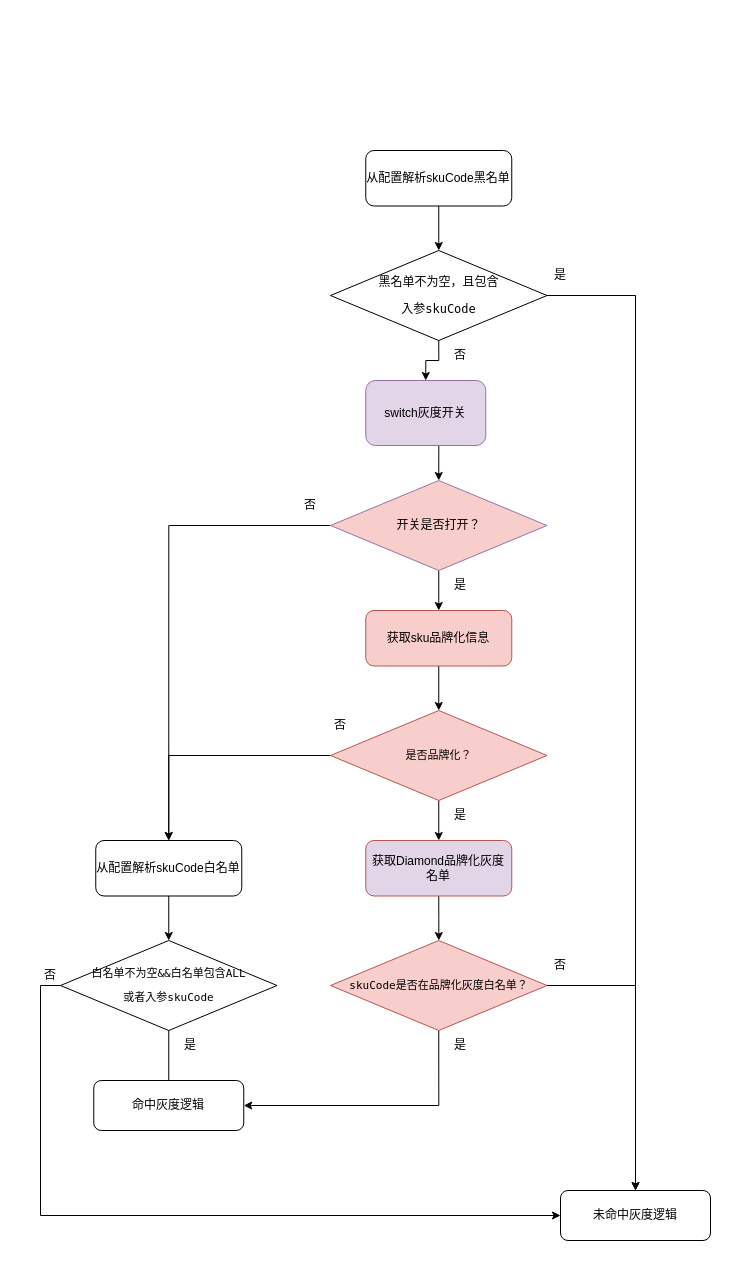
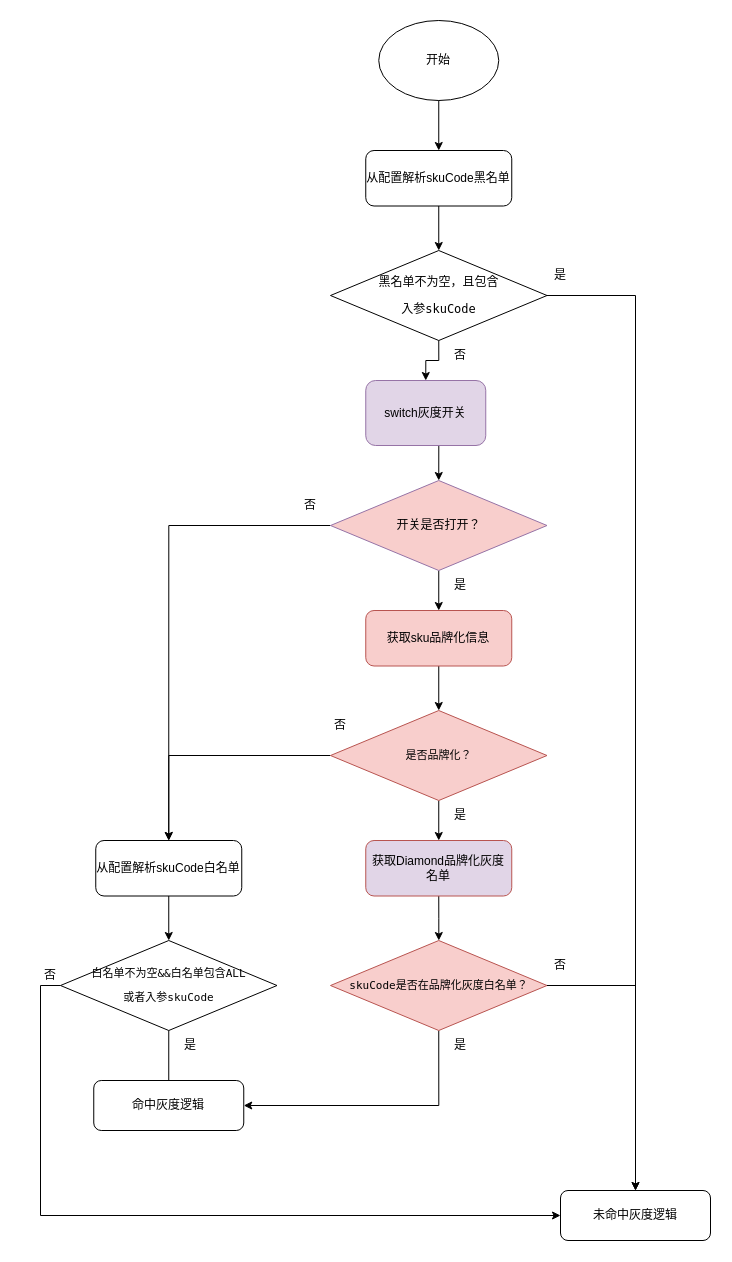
  <mxCell id="0" />
  <mxCell id="1" parent="0" />
  <mxCell id="2" value="是" style="text;html=1;align=center;verticalAlign=middle;whiteSpace=wrap;rounded=0;" parent="1" vertex="1"><mxGeometry x="430" y="1030" width="60" height="30" as="geometry" /></mxCell>
  <mxCell id="3" value="是" style="text;html=1;align=center;verticalAlign=middle;whiteSpace=wrap;rounded=0;" parent="1" vertex="1"><mxGeometry x="430" y="800" width="60" height="30" as="geometry" /></mxCell>
  <mxCell id="4" value="是" style="text;html=1;align=center;verticalAlign=middle;whiteSpace=wrap;rounded=0;" parent="1" vertex="1"><mxGeometry x="530" y="260" width="60" height="30" as="geometry" /></mxCell>
  <mxCell id="5" value="否" style="text;html=1;align=center;verticalAlign=middle;whiteSpace=wrap;rounded=0;" parent="1" vertex="1"><mxGeometry x="530" y="950" width="60" height="30" as="geometry" /></mxCell>
  <mxCell id="6" value="是" style="text;html=1;align=center;verticalAlign=middle;whiteSpace=wrap;rounded=0;" parent="1" vertex="1"><mxGeometry x="430" y="570" width="60" height="30" as="geometry" /></mxCell>
  <mxCell id="7" value="否" style="text;html=1;align=center;verticalAlign=middle;whiteSpace=wrap;rounded=0;" parent="1" vertex="1"><mxGeometry x="20" y="960" width="60" height="30" as="geometry" /></mxCell>
  <mxCell id="8" value="命中灰度逻辑" style="rounded=1;whiteSpace=wrap;html=1;fillColor=none;strokeColor=default;" parent="1" vertex="1"><mxGeometry x="93.25" y="1080" width="150" height="50" as="geometry" /></mxCell>
  <mxCell id="9" style="edgeStyle=orthogonalEdgeStyle;rounded=0;orthogonalLoop=1;jettySize=auto;html=1;exitX=0.5;exitY=1;exitDx=0;exitDy=0;entryX=0.5;entryY=0;entryDx=0;entryDy=0;" parent="1" source="10" target="15" edge="1"><mxGeometry relative="1" as="geometry" /></mxCell>
  <mxCell id="10" value="从配置解析skuCode黑名单" style="rounded=1;whiteSpace=wrap;html=1;fillColor=none;" parent="1" vertex="1"><mxGeometry x="365.25" y="150" width="146" height="55.5" as="geometry" /></mxCell>
  <mxCell id="11" style="edgeStyle=orthogonalEdgeStyle;rounded=0;orthogonalLoop=1;jettySize=auto;html=1;exitX=0.5;exitY=1;exitDx=0;exitDy=0;entryX=0.5;entryY=0;entryDx=0;entryDy=0;" parent="1" source="12" target="18" edge="1"><mxGeometry relative="1" as="geometry" /></mxCell>
  <mxCell id="12" value="获取sku品牌化信息" style="rounded=1;whiteSpace=wrap;html=1;fillColor=#f8cecc;strokeColor=#b85450;" parent="1" vertex="1"><mxGeometry x="365.25" y="610" width="146" height="55.5" as="geometry" /></mxCell>
  <mxCell id="13" style="edgeStyle=orthogonalEdgeStyle;rounded=0;orthogonalLoop=1;jettySize=auto;html=1;exitX=0.5;exitY=1;exitDx=0;exitDy=0;entryX=0.5;entryY=0;entryDx=0;entryDy=0;" parent="1" source="15" target="31" edge="1"><mxGeometry relative="1" as="geometry" /></mxCell>
  <mxCell id="14" style="edgeStyle=orthogonalEdgeStyle;rounded=0;orthogonalLoop=1;jettySize=auto;html=1;exitX=1;exitY=0.5;exitDx=0;exitDy=0;entryX=0.5;entryY=0;entryDx=0;entryDy=0;" edge="1" parent="1" source="15" target="19"><mxGeometry relative="1" as="geometry" /></mxCell>
  <mxCell id="15" value="&lt;pre&gt;&lt;pre&gt;&lt;pre style=&quot;font-size: 12px;&quot;&gt;黑名单不为空，且包含&lt;/pre&gt;&lt;pre style=&quot;font-size: 12px;&quot;&gt;入参skuCode&lt;/pre&gt;&lt;/pre&gt;&lt;/pre&gt;" style="rhombus;whiteSpace=wrap;html=1;fillColor=none;verticalAlign=middle;horizontal=1;spacing=0;fontSize=11;" parent="1" vertex="1"><mxGeometry x="330" y="250" width="216.5" height="90" as="geometry" /></mxCell>
  <mxCell id="16" style="edgeStyle=orthogonalEdgeStyle;rounded=0;orthogonalLoop=1;jettySize=auto;html=1;exitX=0.5;exitY=1;exitDx=0;exitDy=0;entryX=0.5;entryY=0;entryDx=0;entryDy=0;" edge="1" parent="1" source="18" target="39"><mxGeometry relative="1" as="geometry" /></mxCell>
  <mxCell id="17" style="edgeStyle=orthogonalEdgeStyle;rounded=0;orthogonalLoop=1;jettySize=auto;html=1;exitX=0;exitY=0.5;exitDx=0;exitDy=0;entryX=0.5;entryY=0;entryDx=0;entryDy=0;" edge="1" parent="1" source="18" target="24"><mxGeometry relative="1" as="geometry" /></mxCell>
  <mxCell id="18" value="&lt;pre&gt;&lt;pre&gt;是否品牌化？&lt;/pre&gt;&lt;/pre&gt;" style="rhombus;whiteSpace=wrap;html=1;fillColor=#f8cecc;verticalAlign=middle;horizontal=1;spacing=0;fontSize=11;strokeColor=#b85450;" parent="1" vertex="1"><mxGeometry x="330" y="710" width="216.5" height="90" as="geometry" /></mxCell>
  <mxCell id="19" value="未命中灰度逻辑" style="rounded=1;whiteSpace=wrap;html=1;fillColor=none;strokeColor=default;" parent="1" vertex="1"><mxGeometry x="560" y="1190" width="150" height="50" as="geometry" /></mxCell>
  <mxCell id="20" style="edgeStyle=orthogonalEdgeStyle;rounded=0;orthogonalLoop=1;jettySize=auto;html=1;exitX=0.5;exitY=1;exitDx=0;exitDy=0;entryX=1;entryY=0.5;entryDx=0;entryDy=0;" edge="1" parent="1" source="22" target="8"><mxGeometry relative="1" as="geometry" /></mxCell>
  <mxCell id="21" style="edgeStyle=orthogonalEdgeStyle;rounded=0;orthogonalLoop=1;jettySize=auto;html=1;exitX=1;exitY=0.5;exitDx=0;exitDy=0;" edge="1" parent="1" source="22" target="19"><mxGeometry relative="1" as="geometry" /></mxCell>
  <mxCell id="22" value="&lt;pre&gt;&lt;pre&gt;skuCode是否在品牌化灰度白名单？&lt;/pre&gt;&lt;/pre&gt;" style="rhombus;whiteSpace=wrap;html=1;fillColor=#f8cecc;verticalAlign=middle;horizontal=1;spacing=0;fontSize=11;strokeColor=#b85450;" parent="1" vertex="1"><mxGeometry x="330" y="940" width="216.5" height="90" as="geometry" /></mxCell>
  <mxCell id="23" style="edgeStyle=orthogonalEdgeStyle;rounded=0;orthogonalLoop=1;jettySize=auto;html=1;exitX=0.5;exitY=1;exitDx=0;exitDy=0;entryX=0.5;entryY=0;entryDx=0;entryDy=0;" parent="1" source="24" target="27" edge="1"><mxGeometry relative="1" as="geometry" /></mxCell>
  <mxCell id="24" value="从配置解析skuCode白名单" style="rounded=1;whiteSpace=wrap;html=1;fillColor=none;" parent="1" vertex="1"><mxGeometry x="95.25" y="840" width="146" height="55.5" as="geometry" /></mxCell>
  <mxCell id="25" style="edgeStyle=orthogonalEdgeStyle;rounded=0;orthogonalLoop=1;jettySize=auto;html=1;exitX=0;exitY=0.5;exitDx=0;exitDy=0;entryX=0;entryY=0.5;entryDx=0;entryDy=0;" edge="1" parent="1" source="27" target="19"><mxGeometry relative="1" as="geometry" /></mxCell>
  <mxCell id="26" style="edgeStyle=orthogonalEdgeStyle;rounded=0;orthogonalLoop=1;jettySize=auto;html=1;exitX=0.5;exitY=1;exitDx=0;exitDy=0;entryX=0.5;entryY=0;entryDx=0;entryDy=0;endArrow=none;" edge="1" parent="1" source="27" target="8"><mxGeometry relative="1" as="geometry" /></mxCell>
  <mxCell id="27" value="&lt;pre&gt;&lt;pre&gt;&lt;font&gt;白名单不为空&amp;amp;&amp;amp;白名单包含ALL&lt;/font&gt;&lt;/pre&gt;&lt;pre&gt;&lt;font&gt;或者&lt;/font&gt;入参skuCode&lt;/pre&gt;&lt;/pre&gt;" style="rhombus;whiteSpace=wrap;html=1;fillColor=none;verticalAlign=middle;horizontal=1;spacing=0;fontSize=11;" parent="1" vertex="1"><mxGeometry x="60" y="940" width="216.5" height="90" as="geometry" /></mxCell>
+ <mxCell id="28" style="edgeStyle=orthogonalEdgeStyle;rounded=0;orthogonalLoop=1;jettySize=auto;html=1;exitX=0.5;exitY=1;exitDx=0;exitDy=0;entryX=0.5;entryY=0;entryDx=0;entryDy=0;" parent="1" source="29" target="10" edge="1"><mxGeometry relative="1" as="geometry" /></mxCell>
+ <mxCell id="29" value="开始" style="ellipse;whiteSpace=wrap;html=1;fillColor=none;" parent="1" vertex="1"><mxGeometry x="378.25" y="20" width="120" height="80" as="geometry" /></mxCell>
  <mxCell id="30" style="edgeStyle=orthogonalEdgeStyle;rounded=0;orthogonalLoop=1;jettySize=auto;html=1;exitX=0.5;exitY=1;exitDx=0;exitDy=0;entryX=0.5;entryY=0;entryDx=0;entryDy=0;" parent="1" source="31" target="34" edge="1"><mxGeometry relative="1" as="geometry" /></mxCell>
  <mxCell id="31" value="switch灰度开关" style="rounded=1;whiteSpace=wrap;html=1;fillColor=#e1d5e7;strokeColor=#9673a6;" parent="1" vertex="1"><mxGeometry x="365.25" y="380" width="120" height="65" as="geometry" /></mxCell>
  <mxCell id="32" style="edgeStyle=orthogonalEdgeStyle;rounded=0;orthogonalLoop=1;jettySize=auto;html=1;exitX=0.5;exitY=1;exitDx=0;exitDy=0;entryX=0.5;entryY=0;entryDx=0;entryDy=0;" parent="1" source="34" target="12" edge="1"><mxGeometry relative="1" as="geometry" /></mxCell>
  <mxCell id="33" style="edgeStyle=orthogonalEdgeStyle;rounded=0;orthogonalLoop=1;jettySize=auto;html=1;exitX=0;exitY=0.5;exitDx=0;exitDy=0;entryX=0.5;entryY=0;entryDx=0;entryDy=0;" edge="1" parent="1" source="34" target="24"><mxGeometry relative="1" as="geometry" /></mxCell>
  <mxCell id="34" value="&lt;pre&gt;&lt;pre&gt;&lt;pre style=&quot;font-size: 12px;&quot;&gt;开关是否打开？&lt;/pre&gt;&lt;/pre&gt;&lt;/pre&gt;" style="rhombus;whiteSpace=wrap;html=1;fillColor=#f8cecc;verticalAlign=middle;horizontal=1;spacing=0;fontSize=11;strokeColor=#9673a6;" parent="1" vertex="1"><mxGeometry x="330" y="480" width="216.5" height="90" as="geometry" /></mxCell>
  <mxCell id="35" value="否" style="text;html=1;align=center;verticalAlign=middle;whiteSpace=wrap;rounded=0;" parent="1" vertex="1"><mxGeometry x="280" y="490" width="60" height="30" as="geometry" /></mxCell>
  <mxCell id="36" value="否" style="text;html=1;align=center;verticalAlign=middle;whiteSpace=wrap;rounded=0;" parent="1" vertex="1"><mxGeometry x="310" y="710" width="60" height="30" as="geometry" /></mxCell>
  <mxCell id="37" value="是" style="text;html=1;align=center;verticalAlign=middle;whiteSpace=wrap;rounded=0;" parent="1" vertex="1"><mxGeometry x="160" y="1030" width="60" height="30" as="geometry" /></mxCell>
  <mxCell id="38" style="edgeStyle=orthogonalEdgeStyle;rounded=0;orthogonalLoop=1;jettySize=auto;html=1;exitX=0.5;exitY=1;exitDx=0;exitDy=0;" edge="1" parent="1" source="39" target="22"><mxGeometry relative="1" as="geometry" /></mxCell>
  <mxCell id="39" value="获取Diamond品牌化灰度名单" style="rounded=1;whiteSpace=wrap;html=1;fillColor=#e1d5e7;strokeColor=#b85450;" vertex="1" parent="1"><mxGeometry x="365.25" y="840" width="146" height="55.5" as="geometry" /></mxCell>
  <mxCell id="40" value="否" style="text;html=1;align=center;verticalAlign=middle;whiteSpace=wrap;rounded=0;" vertex="1" parent="1"><mxGeometry x="430" y="340" width="60" height="30" as="geometry" /></mxCell>
